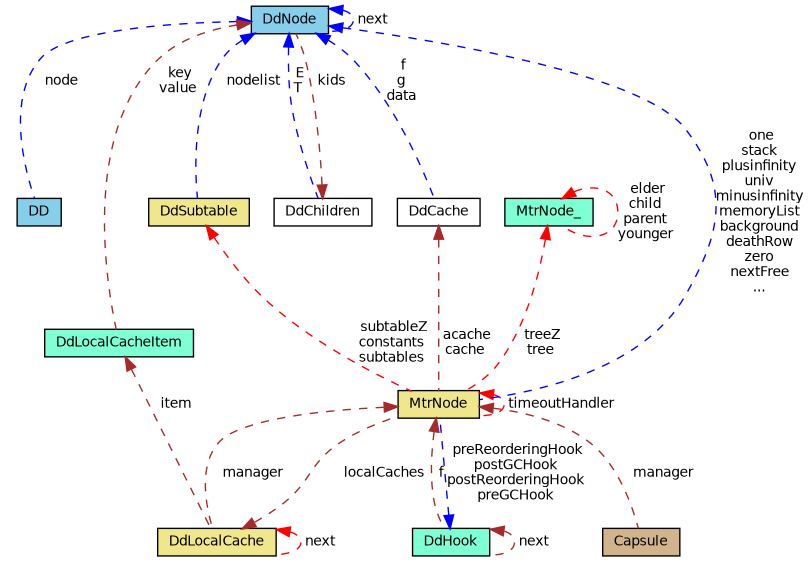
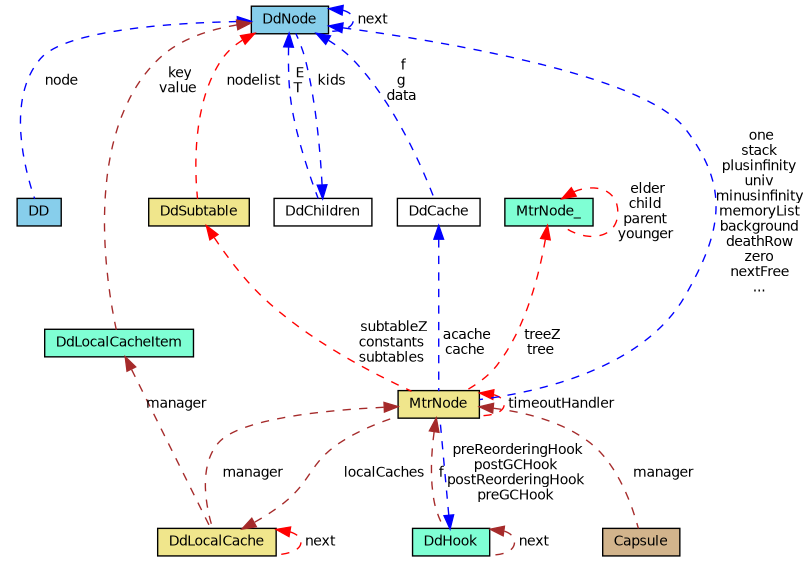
  digraph {
    node [color=black fillcolor=khaki fontname=Helvetica fontsize=10 shape=record style=filled]
    edge [color=brown dir=back fontname=Helvetica fontsize=10 labelfontname=Helvetica labelfontsize=10 style=dashed]
    n1 [fillcolor=skyblue fontcolor=black height=0.2 label=DD width=0.4]
    n2 [fillcolor=tan height=0.2 label=Capsule width=0.4]
    n3 [height=0.2 label=MtrNode width=0.4]
    n4 [height=0.2 label=DdLocalCache width=0.4]
    n5 [fillcolor=aquamarine height=0.2 label=DdHook width=0.4]
    n6 [fillcolor=aquamarine height=0.2 label=DdLocalCacheItem width=0.4]
    n7 [fillcolor=skyblue height=0.2 label=DdNode width=0.4]
    n8 [fillcolor=white height=0.2 label=DdChildren width=0.4]
    n9 [height=0.2 label=DdSubtable width=0.4]
    n10 [fillcolor=white height=0.2 label=DdCache width=0.4]
    n11 [fillcolor=aquamarine height=0.2 label=MtrNode_ width=0.4]
    n3 -> n2 [label=" manager"]
    n3 -> n3 [color=red label=" timeoutHandler"]
    n3 -> n4 [label=" manager"]
    n3 -> n5 [label=" f"]
    n4 -> n3 [label=" localCaches"]
    n4 -> n4 [color=red label=" next"]
    n5 -> n3 [color=blue label=" preReorderingHook\npostGCHook\npostReorderingHook\npreGCHook"]
    n5 -> n5 [label=" next"]
-   n6 -> n4 [label=" item"]
+   n6 -> n4 [label=" manager"]
    n7 -> n1 [color=blue label=" node"]
    n7 -> n3 [color=blue label=" one\nstack\nplusinfinity\nuniv\nminusinfinity\nmemoryList\nbackground\ndeathRow\nzero\nnextFree\n..."]
    n7 -> n6 [label=" key\nvalue"]
    n7 -> n7 [color=blue label=" next"]
    n7 -> n8 [color=blue label=" E\nT"]
-   n7 -> n9 [color=blue label=" nodelist"]
+   n7 -> n9 [color=red label=" nodelist"]
    n7 -> n10 [color=blue label=" f\ng\ndata"]
-   n8 -> n7 [label=" kids"]
+   n8 -> n7 [color=blue label=" kids"]
    n9 -> n3 [color=red label=" subtableZ\nconstants\nsubtables"]
-   n10 -> n3 [label=" acache\ncache"]
+   n10 -> n3 [color=blue label=" acache\ncache"]
    n11 -> n3 [color=red label=" treeZ\ntree"]
    n11 -> n11 [color=red label=" elder\nchild\nparent\nyounger"]
  }
